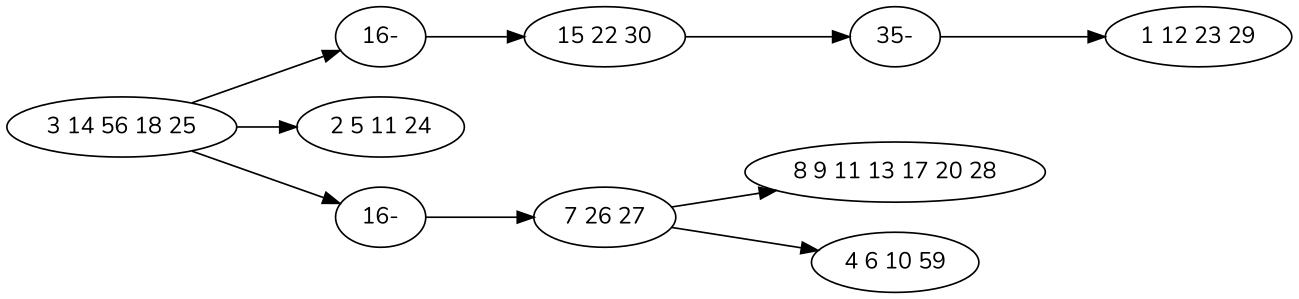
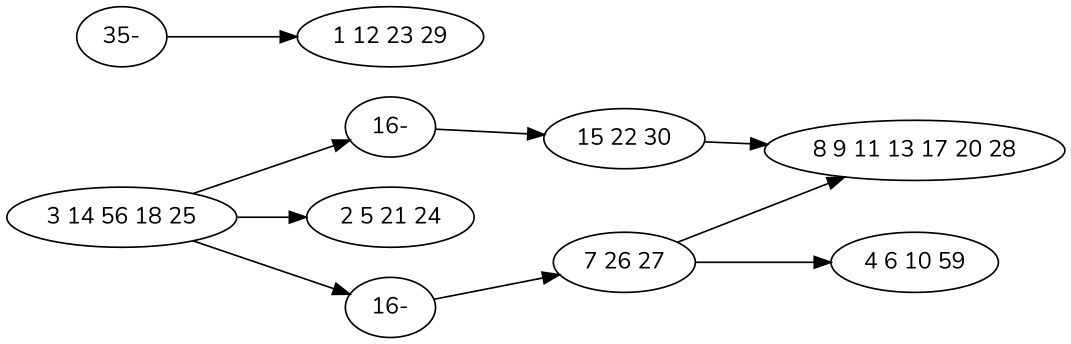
  digraph {
    fontname=Nunito
    rankdir=LR
    node [fontname=Nunito]
    edge [fontname=Nunito]
    n1 [label="3 14 56 18 25"]
    n2 [label="16-"]
-   n3 [label="2 5 11 24"]
+   n3 [label="2 5 21 24"]
    n4 [label="16-"]
    n5 [label="15 22 30"]
    n6 [label="7 26 27"]
    n7 [label="35-"]
    n8 [label="1 12 23 29"]
    n9 [label="8 9 11 13 17 20 28"]
    n10 [label="4 6 10 59"]
    n1 -> n2
    n1 -> n3
    n1 -> n4
    n2 -> n5
    n4 -> n6
-   n5 -> n7
+   n5 -> n9
    n6 -> n9
    n6 -> n10
    n7 -> n8
  }
